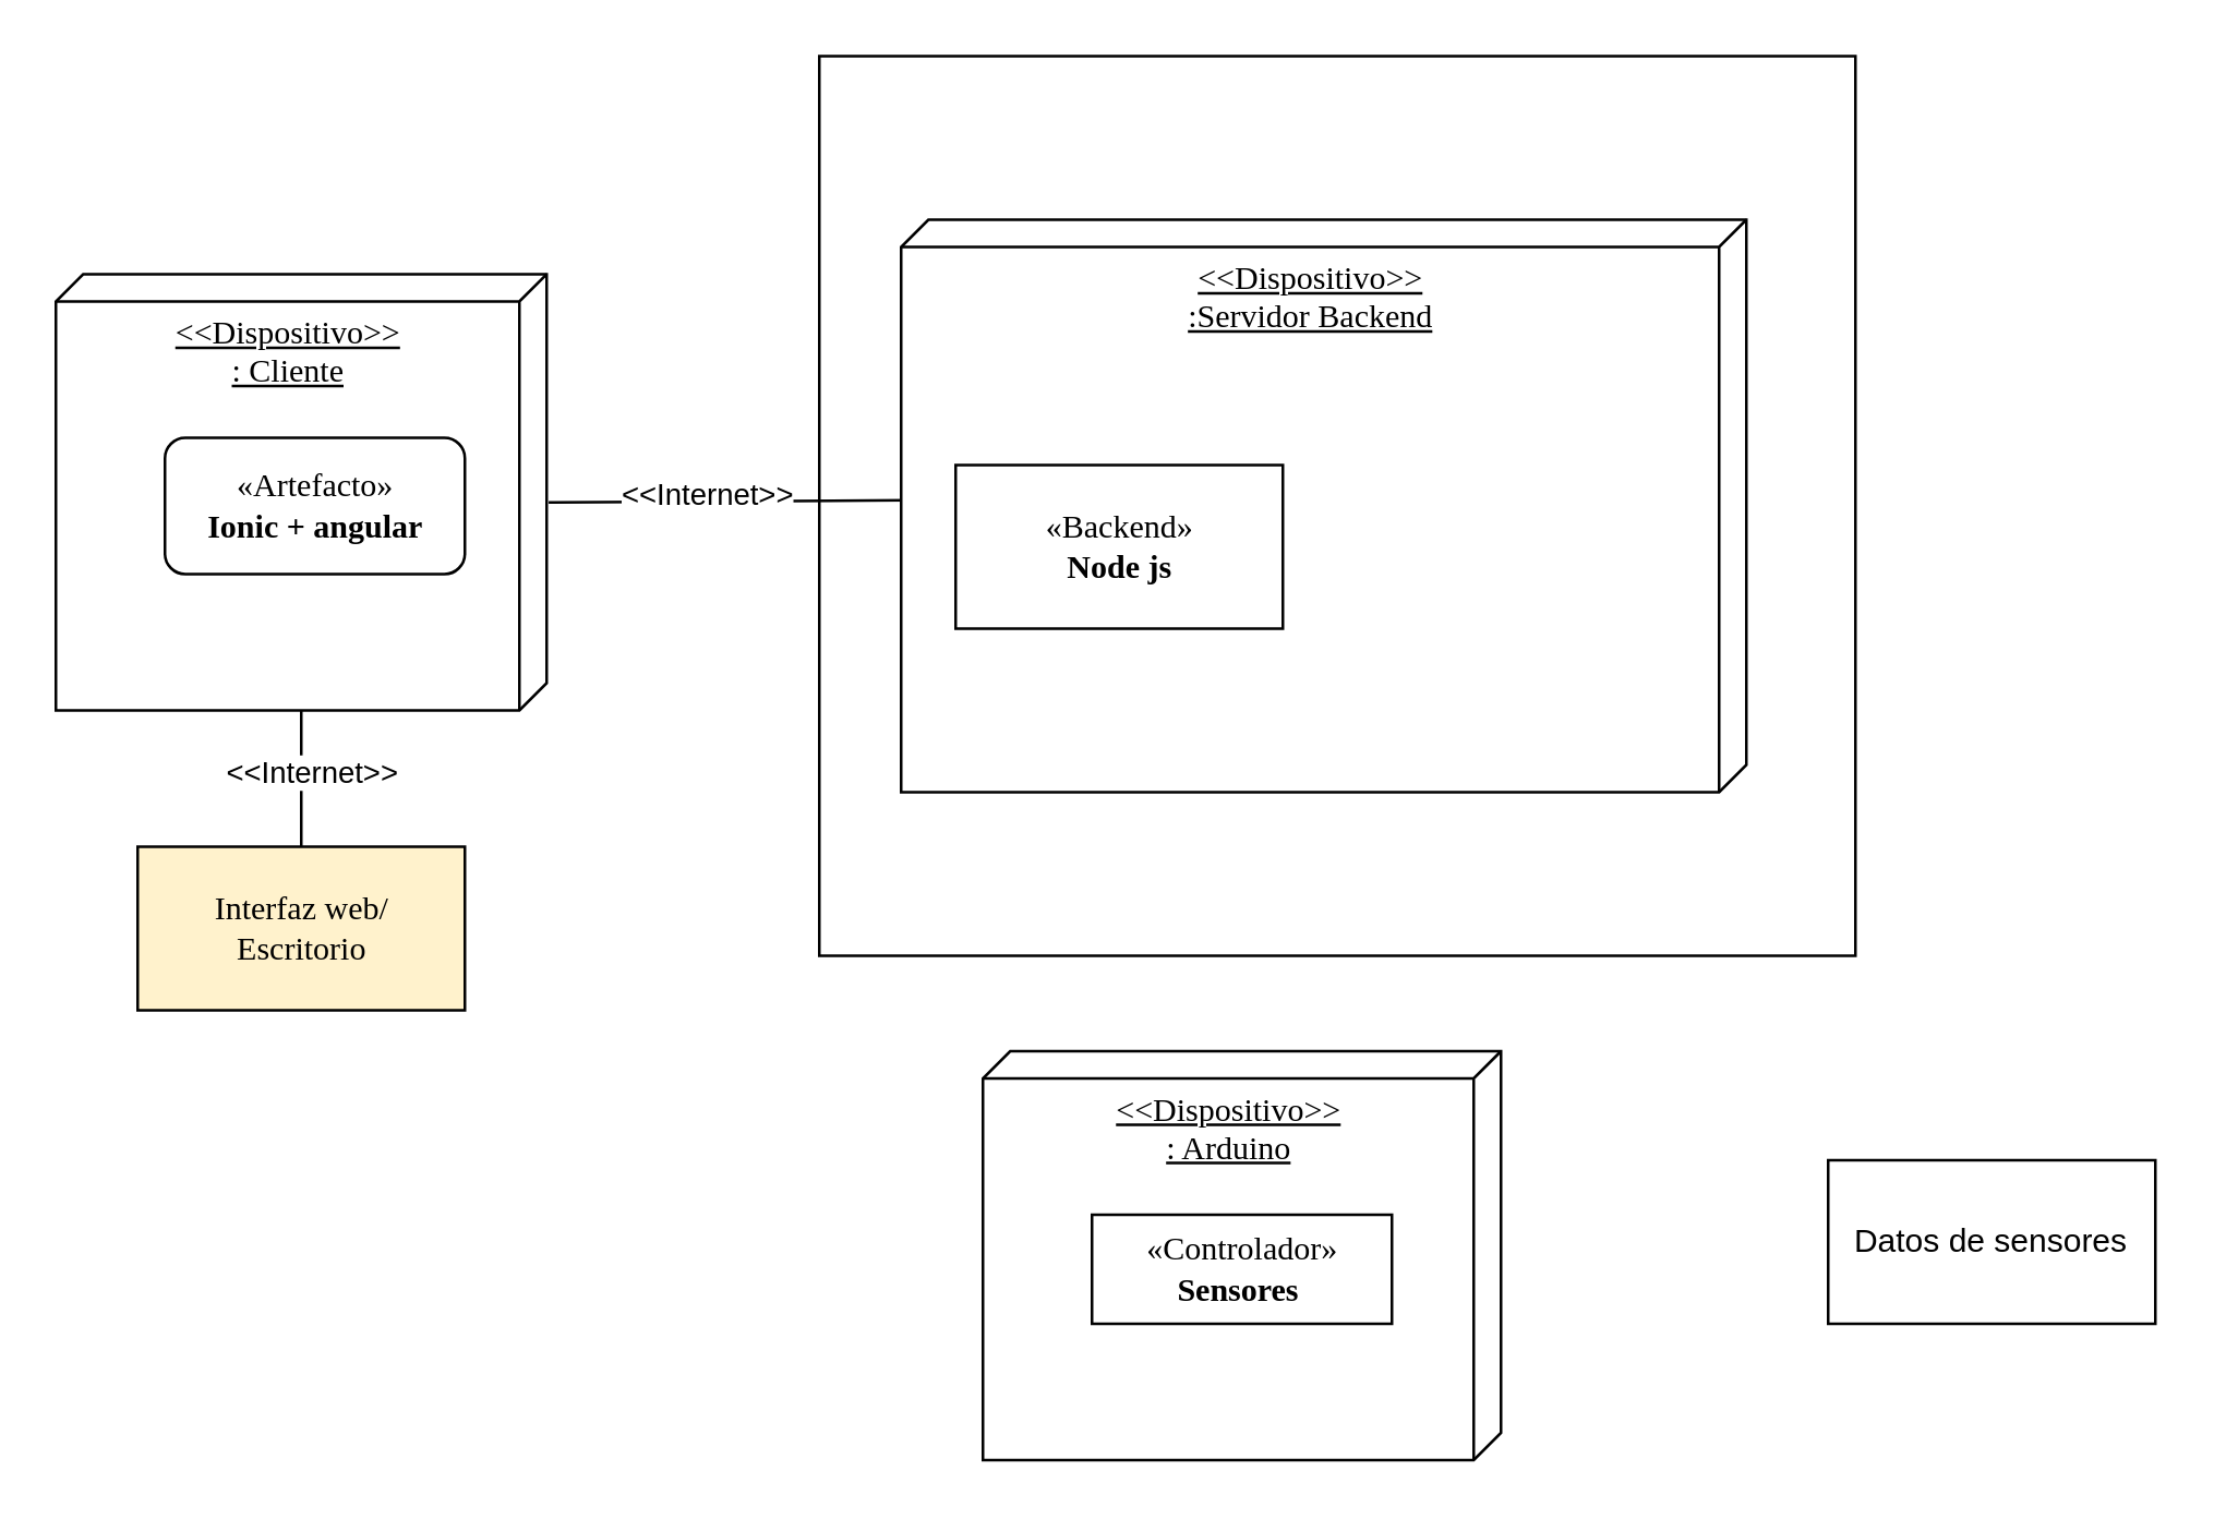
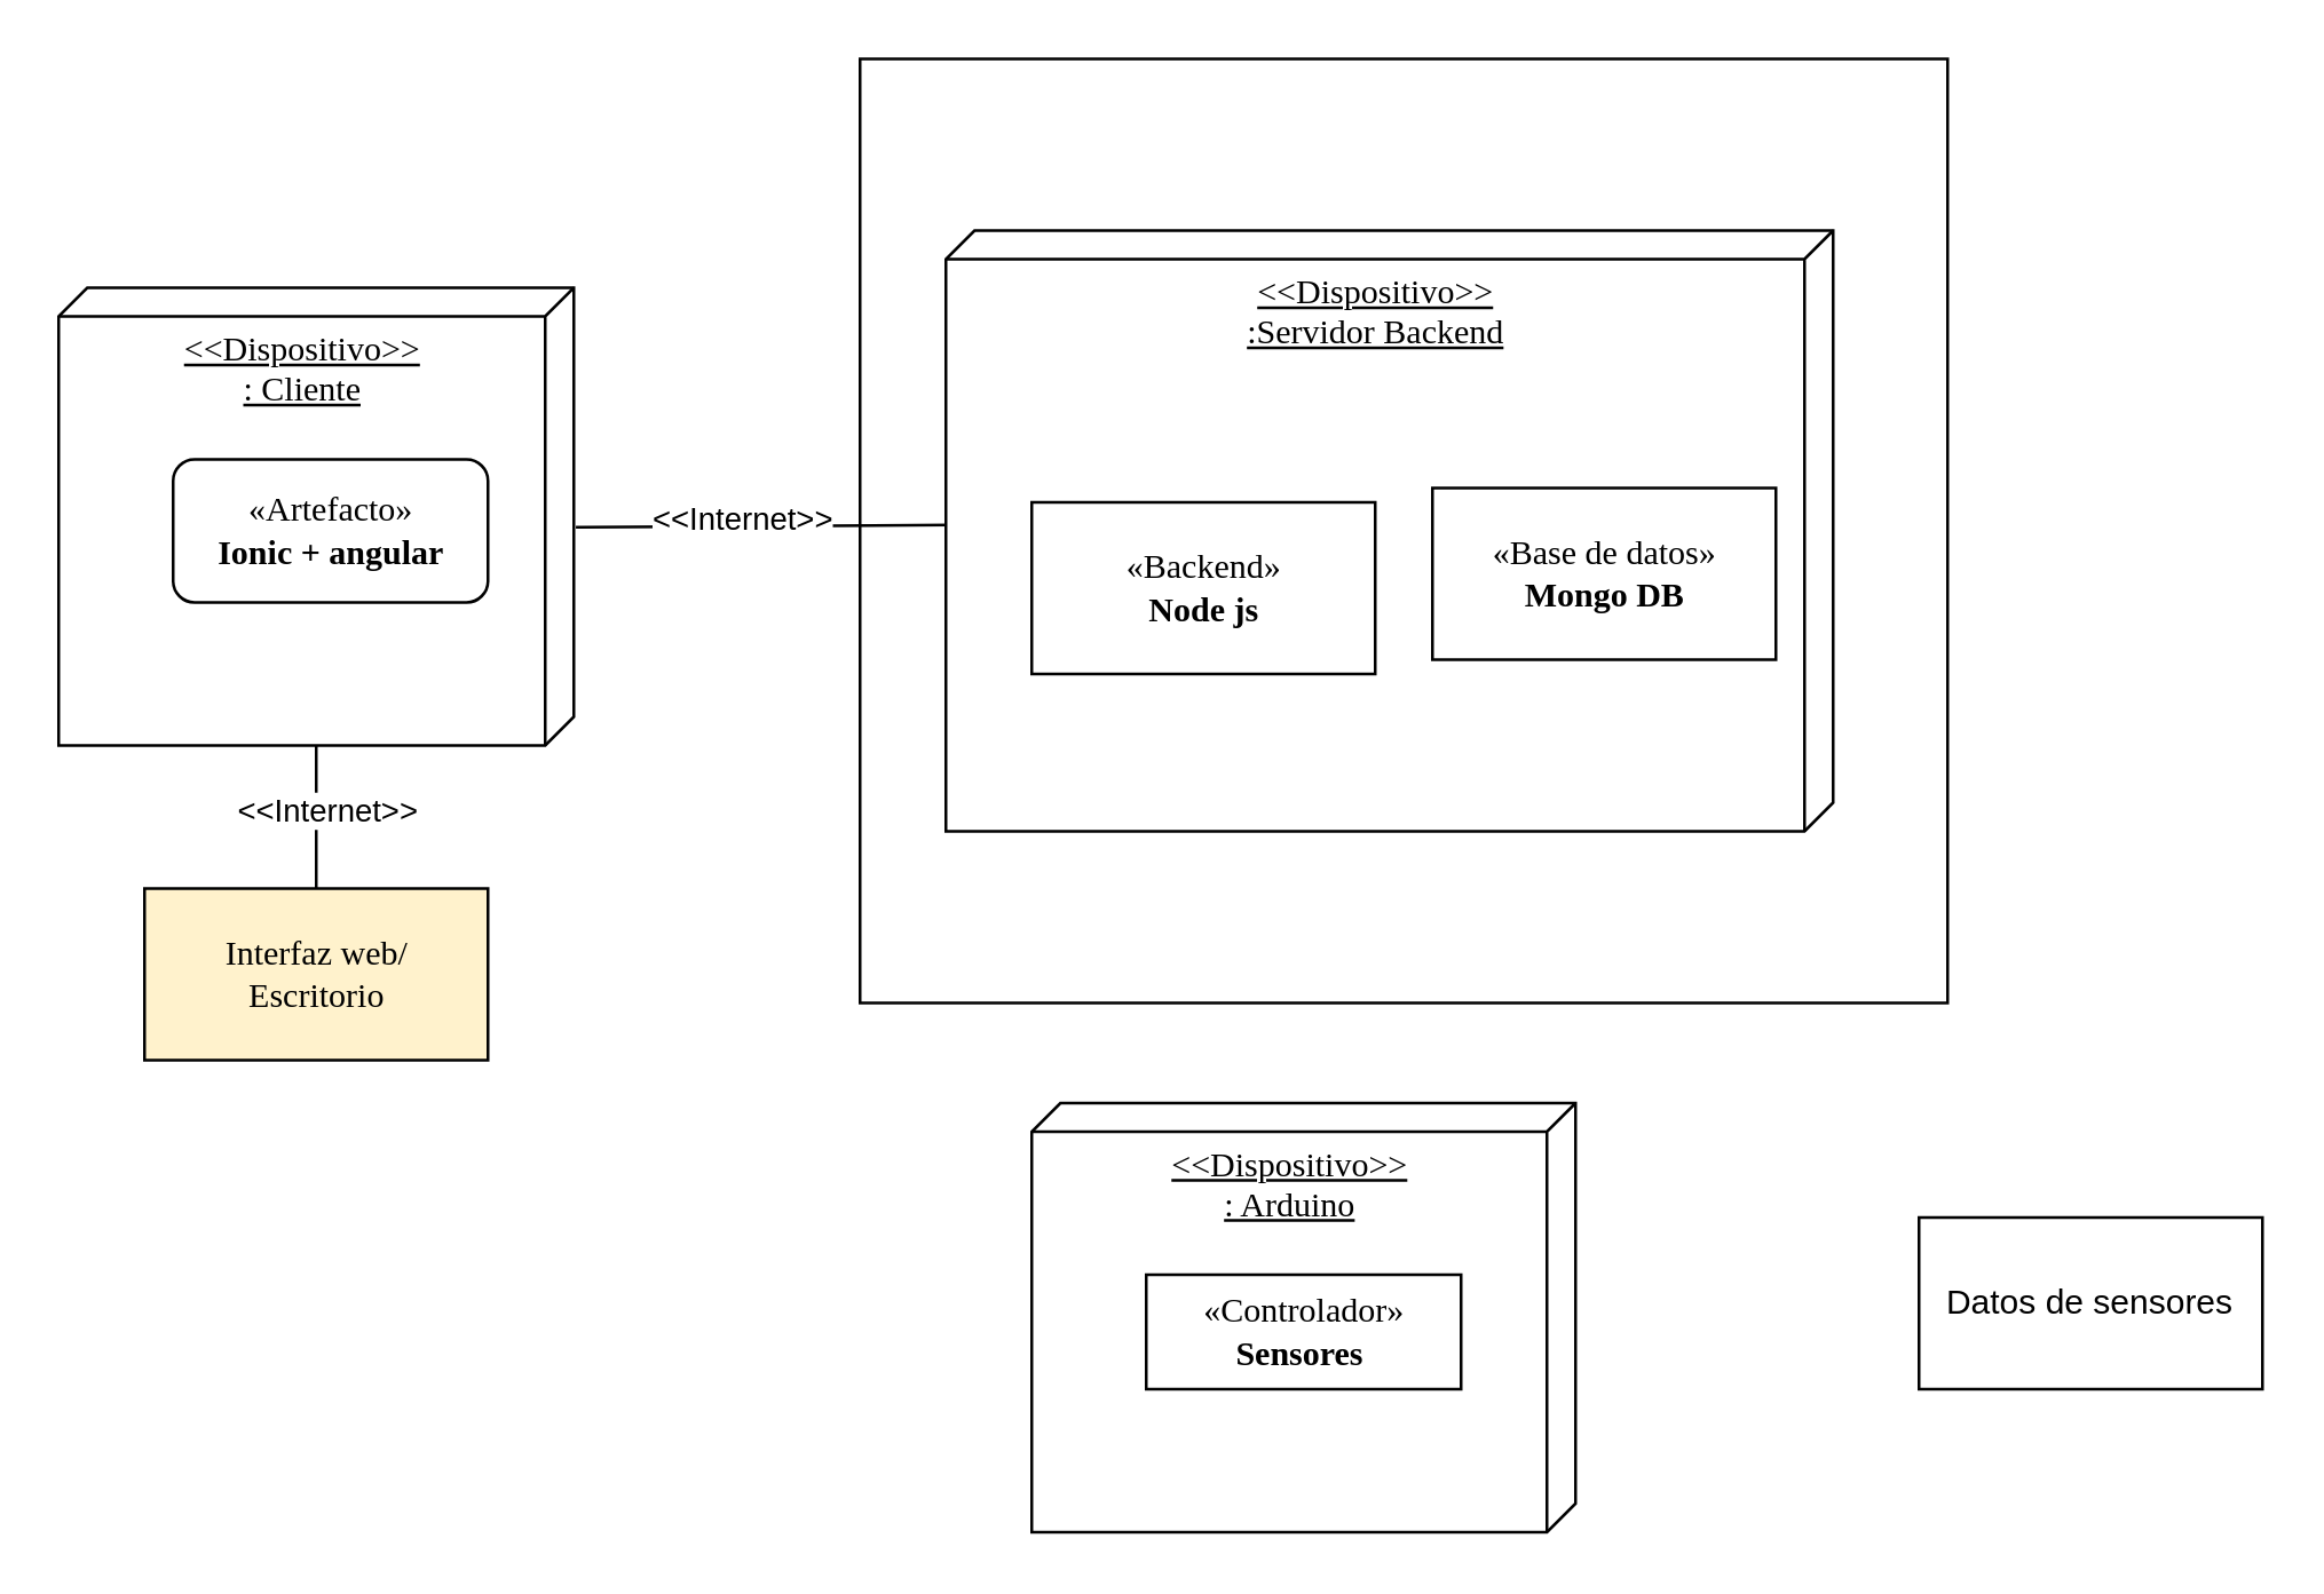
  <mxCell id="0" />
  <mxCell id="1" parent="0" />
  <mxCell id="2" value="" style="rounded=0;whiteSpace=wrap;html=1;" vertex="1" parent="1"><mxGeometry x="300" y="20" width="380" height="330" as="geometry" /></mxCell>
  <mxCell id="3" value="&amp;lt;&amp;lt;Dispositivo&amp;gt;&amp;gt;&lt;div&gt;: Cliente&lt;/div&gt;" style="verticalAlign=top;align=center;spacingTop=8;spacingLeft=2;spacingRight=12;shape=cube;size=10;direction=south;fontStyle=4;html=1;rounded=0;shadow=0;comic=0;labelBackgroundColor=none;strokeWidth=1;fontFamily=Verdana;fontSize=12" vertex="1" parent="1"><mxGeometry x="20" y="100" width="180" height="160" as="geometry" /></mxCell>
  <mxCell id="4" value="«Artefacto»&lt;br&gt;&lt;b&gt;Ionic + angular&lt;/b&gt;" style="html=1;shadow=0;comic=0;labelBackgroundColor=none;strokeWidth=1;fontFamily=Verdana;fontSize=12;align=center;rounded=1;" vertex="1" parent="1"><mxGeometry x="60" y="160" width="110" height="50" as="geometry" /></mxCell>
  <mxCell id="5" value="Interfaz web/&lt;div&gt;Escritorio&lt;/div&gt;" style="html=1;rounded=0;shadow=0;comic=0;labelBackgroundColor=none;strokeWidth=1;fontFamily=Verdana;fontSize=12;align=center;fillColor=#fff2cc;" vertex="1" parent="1"><mxGeometry x="50" y="310" width="120" height="60" as="geometry" /></mxCell>
  <mxCell id="6" value="" style="endArrow=none;html=1;rounded=0;exitX=0.523;exitY=-0.004;exitDx=0;exitDy=0;exitPerimeter=0;entryX=0.49;entryY=0.992;entryDx=0;entryDy=0;entryPerimeter=0;" edge="1" parent="1" source="3" target="9"><mxGeometry width="50" height="50" relative="1" as="geometry"><mxPoint x="440" y="310" as="sourcePoint" /><mxPoint x="490" y="260" as="targetPoint" /></mxGeometry></mxCell>
  <mxCell id="7" value="&amp;lt;&amp;lt;Internet&amp;gt;&amp;gt;" style="edgeLabel;html=1;align=center;verticalAlign=middle;resizable=0;points=[];" connectable="0" vertex="1" parent="6"><mxGeometry x="-0.124" y="3" relative="1" as="geometry"><mxPoint as="offset" /></mxGeometry></mxCell>
  <mxCell id="8" value="" style="group" connectable="0" vertex="1" parent="1"><mxGeometry x="330" y="80" width="310" height="210" as="geometry" /></mxCell>
  <mxCell id="9" value="&amp;lt;&amp;lt;Dispositivo&amp;gt;&amp;gt;&lt;div&gt;:Servidor Backend&lt;/div&gt;" style="verticalAlign=top;align=center;spacingTop=8;spacingLeft=2;spacingRight=12;shape=cube;size=10;direction=south;fontStyle=4;html=1;rounded=0;shadow=0;comic=0;labelBackgroundColor=none;strokeWidth=1;fontFamily=Verdana;fontSize=12" vertex="1" parent="8"><mxGeometry width="310" height="210" as="geometry" /></mxCell>
- <mxCell id="10" value="«Backend»&lt;br&gt;&lt;b&gt;Node js&lt;/b&gt;" style="html=1;rounded=0;shadow=0;comic=0;labelBackgroundColor=none;strokeWidth=1;fontFamily=Verdana;fontSize=12;align=center;" vertex="1" parent="8"><mxGeometry x="20" y="90" width="120" height="60" as="geometry" /></mxCell>
+ <mxCell id="10" value="«Backend»&lt;br&gt;&lt;b&gt;Node js&lt;/b&gt;" style="html=1;rounded=0;shadow=0;comic=0;labelBackgroundColor=none;strokeWidth=1;fontFamily=Verdana;fontSize=12;align=center;" vertex="1" parent="8"><mxGeometry x="30" y="95" width="120" height="60" as="geometry" /></mxCell>
+ <mxCell id="11" value="«Base de datos»&lt;br&gt;&lt;b&gt;Mongo DB&lt;/b&gt;" style="html=1;rounded=0;shadow=0;comic=0;labelBackgroundColor=none;strokeWidth=1;fontFamily=Verdana;fontSize=12;align=center;" vertex="1" parent="8"><mxGeometry x="170" y="90" width="120" height="60" as="geometry" /></mxCell>
  <mxCell id="12" value="Datos de sensores" style="rounded=0;whiteSpace=wrap;html=1;" vertex="1" parent="1"><mxGeometry x="670" y="425" width="120" height="60" as="geometry" /></mxCell>
  <mxCell id="13" value="" style="group" connectable="0" vertex="1" parent="1"><mxGeometry x="360" y="385" width="190" height="150" as="geometry" /></mxCell>
  <mxCell id="14" value="&amp;lt;&amp;lt;Dispositivo&amp;gt;&amp;gt;&lt;div&gt;: Arduino&lt;/div&gt;" style="verticalAlign=top;align=center;spacingTop=8;spacingLeft=2;spacingRight=12;shape=cube;size=10;direction=south;fontStyle=4;html=1;rounded=0;shadow=0;comic=0;labelBackgroundColor=none;strokeWidth=1;fontFamily=Verdana;fontSize=12" vertex="1" parent="13"><mxGeometry width="190" height="150" as="geometry" /></mxCell>
  <mxCell id="15" value="«Controlador»&lt;br&gt;&lt;b&gt;Sensores&amp;nbsp;&lt;/b&gt;" style="html=1;rounded=0;shadow=0;comic=0;labelBackgroundColor=none;strokeWidth=1;fontFamily=Verdana;fontSize=12;align=center;" vertex="1" parent="13"><mxGeometry x="40" y="60" width="110" height="40" as="geometry" /></mxCell>
  <mxCell id="16" value="" style="endArrow=none;html=1;rounded=0;entryX=0.5;entryY=0;entryDx=0;entryDy=0;" edge="1" parent="1" source="3" target="5"><mxGeometry width="50" height="50" relative="1" as="geometry"><mxPoint x="100" y="280" as="sourcePoint" /><mxPoint x="100" y="290" as="targetPoint" /></mxGeometry></mxCell>
  <mxCell id="17" value="&amp;lt;&amp;lt;Internet&amp;gt;&amp;gt;" style="edgeLabel;html=1;align=center;verticalAlign=middle;resizable=0;points=[];" connectable="0" vertex="1" parent="16"><mxGeometry x="-0.124" y="3" relative="1" as="geometry"><mxPoint as="offset" /></mxGeometry></mxCell>
